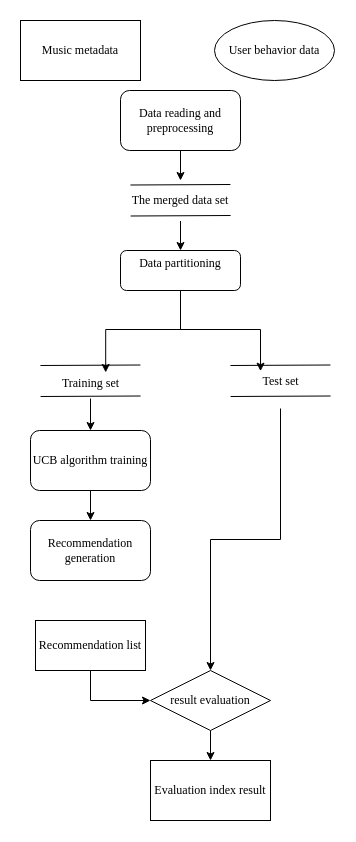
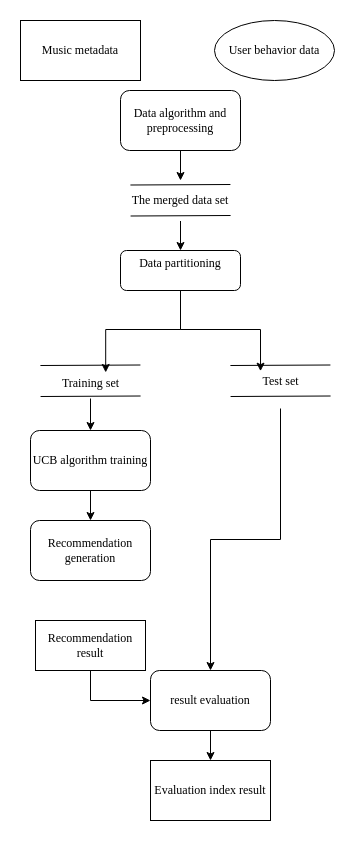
  <mxCell id="0" />
  <mxCell id="1" parent="0" />
  <mxCell id="2" value="&lt;font style=&quot;font-size: 12px;&quot; face=&quot;Times New Roman&quot;&gt;Music metadata&lt;/font&gt;" style="rounded=0;whiteSpace=wrap;html=1;" vertex="1" parent="1"><mxGeometry x="20" y="20" width="120" height="60" as="geometry" /></mxCell>
  <mxCell id="3" value="&lt;font face=&quot;Times New Roman&quot;&gt;User behavior data&lt;/font&gt;" style="ellipse;whiteSpace=wrap;html=1;" vertex="1" parent="1"><mxGeometry x="214" y="20" width="120" height="60" as="geometry" /></mxCell>
  <mxCell id="4" style="edgeStyle=orthogonalEdgeStyle;rounded=0;orthogonalLoop=1;jettySize=auto;html=1;exitX=0.5;exitY=1;exitDx=0;exitDy=0;entryX=0.5;entryY=0;entryDx=0;entryDy=0;" edge="1" parent="1" source="5" target="13"><mxGeometry relative="1" as="geometry" /></mxCell>
- <mxCell id="5" value="&lt;font face=&quot;Times New Roman&quot;&gt;Data reading and preprocessing&lt;/font&gt;" style="rounded=1;whiteSpace=wrap;html=1;" vertex="1" parent="1"><mxGeometry x="120" y="90" width="120" height="60" as="geometry" /></mxCell>
+ <mxCell id="5" value="&lt;font face=&quot;Times New Roman&quot;&gt;Data algorithm and preprocessing&lt;/font&gt;" style="rounded=1;whiteSpace=wrap;html=1;" vertex="1" parent="1"><mxGeometry x="120" y="90" width="120" height="60" as="geometry" /></mxCell>
  <mxCell id="6" value="&lt;div&gt;&lt;font face=&quot;Times New Roman&quot;&gt;Data partitioning&lt;/font&gt;&lt;/div&gt;&lt;div&gt;&lt;br&gt;&lt;/div&gt;" style="rounded=1;whiteSpace=wrap;html=1;" vertex="1" parent="1"><mxGeometry x="120" y="250" width="120" height="40" as="geometry" /></mxCell>
  <mxCell id="7" style="edgeStyle=orthogonalEdgeStyle;rounded=0;orthogonalLoop=1;jettySize=auto;html=1;exitX=0.5;exitY=1;exitDx=0;exitDy=0;entryX=0.5;entryY=0;entryDx=0;entryDy=0;" edge="1" parent="1" source="8" target="9"><mxGeometry relative="1" as="geometry" /></mxCell>
  <mxCell id="8" value="&lt;font face=&quot;Times New Roman&quot;&gt;UCB algorithm training&lt;/font&gt;" style="rounded=1;whiteSpace=wrap;html=1;" vertex="1" parent="1"><mxGeometry x="30" y="430" width="120" height="60" as="geometry" /></mxCell>
  <mxCell id="9" value="&lt;font face=&quot;Times New Roman&quot;&gt;Recommendation generation&lt;/font&gt;" style="rounded=1;whiteSpace=wrap;html=1;" vertex="1" parent="1"><mxGeometry x="30" y="520" width="120" height="60" as="geometry" /></mxCell>
  <mxCell id="10" style="edgeStyle=orthogonalEdgeStyle;rounded=0;orthogonalLoop=1;jettySize=auto;html=1;exitX=0.5;exitY=1;exitDx=0;exitDy=0;entryX=0.5;entryY=0;entryDx=0;entryDy=0;" edge="1" parent="1" source="11" target="25"><mxGeometry relative="1" as="geometry" /></mxCell>
- <mxCell id="11" value="&lt;font face=&quot;Times New Roman&quot;&gt;result evaluation&lt;/font&gt;" style="rhombus;whiteSpace=wrap;html=1;" vertex="1" parent="1"><mxGeometry x="150" y="670" width="120" height="60" as="geometry" /></mxCell>
+ <mxCell id="11" value="&lt;font face=&quot;Times New Roman&quot;&gt;result evaluation&lt;/font&gt;" style="rounded=1;whiteSpace=wrap;html=1;" vertex="1" parent="1"><mxGeometry x="150" y="670" width="120" height="60" as="geometry" /></mxCell>
  <mxCell id="12" style="edgeStyle=orthogonalEdgeStyle;rounded=0;orthogonalLoop=1;jettySize=auto;html=1;exitX=0.5;exitY=1;exitDx=0;exitDy=0;" edge="1" parent="1" source="13" target="6"><mxGeometry relative="1" as="geometry" /></mxCell>
  <mxCell id="13" value="&lt;font face=&quot;Times New Roman&quot;&gt;The merged data set&lt;/font&gt;" style="rounded=0;whiteSpace=wrap;html=1;strokeColor=light-dark(#FFFFFF,#FFFFFF);" vertex="1" parent="1"><mxGeometry x="120" y="180" width="120" height="40" as="geometry" /></mxCell>
  <mxCell id="14" value="" style="shape=link;html=1;rounded=0;width=31;" edge="1" parent="1"><mxGeometry width="100" relative="1" as="geometry"><mxPoint x="130" y="200" as="sourcePoint" /><mxPoint x="230" y="199.5" as="targetPoint" /></mxGeometry></mxCell>
  <mxCell id="15" value="" style="shape=link;html=1;rounded=0;width=31;" edge="1" parent="1"><mxGeometry width="100" relative="1" as="geometry"><mxPoint x="230" y="380.5" as="sourcePoint" /><mxPoint x="330" y="380" as="targetPoint" /></mxGeometry></mxCell>
  <mxCell id="16" style="edgeStyle=orthogonalEdgeStyle;rounded=0;orthogonalLoop=1;jettySize=auto;html=1;entryX=0.5;entryY=0;entryDx=0;entryDy=0;" edge="1" parent="1" source="17" target="11"><mxGeometry relative="1" as="geometry" /></mxCell>
  <mxCell id="17" value="&lt;div&gt;&lt;font face=&quot;Times New Roman&quot;&gt;Test set&lt;/font&gt;&lt;/div&gt;&lt;div&gt;&lt;br&gt;&lt;/div&gt;" style="text;html=1;align=center;verticalAlign=middle;resizable=0;points=[];autosize=1;strokeColor=none;fillColor=none;" vertex="1" parent="1"><mxGeometry x="250" y="368" width="60" height="40" as="geometry" /></mxCell>
  <mxCell id="18" value="" style="shape=link;html=1;rounded=0;width=31;" edge="1" parent="1"><mxGeometry width="100" relative="1" as="geometry"><mxPoint x="40" y="380.5" as="sourcePoint" /><mxPoint x="140" y="380" as="targetPoint" /></mxGeometry></mxCell>
  <mxCell id="19" style="edgeStyle=orthogonalEdgeStyle;rounded=0;orthogonalLoop=1;jettySize=auto;html=1;entryX=0.5;entryY=0;entryDx=0;entryDy=0;" edge="1" parent="1" source="20" target="8"><mxGeometry relative="1" as="geometry" /></mxCell>
  <mxCell id="20" value="&lt;font face=&quot;Times New Roman&quot;&gt;Training set&lt;/font&gt;" style="text;html=1;align=center;verticalAlign=middle;resizable=0;points=[];autosize=1;strokeColor=none;fillColor=none;" vertex="1" parent="1"><mxGeometry x="50" y="368" width="80" height="30" as="geometry" /></mxCell>
  <mxCell id="21" style="edgeStyle=orthogonalEdgeStyle;rounded=0;orthogonalLoop=1;jettySize=auto;html=1;exitX=0.5;exitY=1;exitDx=0;exitDy=0;entryX=0.69;entryY=0.133;entryDx=0;entryDy=0;entryPerimeter=0;" edge="1" parent="1" source="6" target="20"><mxGeometry relative="1" as="geometry" /></mxCell>
  <mxCell id="22" style="edgeStyle=orthogonalEdgeStyle;rounded=0;orthogonalLoop=1;jettySize=auto;html=1;exitX=0.5;exitY=1;exitDx=0;exitDy=0;entryX=0.167;entryY=0.067;entryDx=0;entryDy=0;entryPerimeter=0;" edge="1" parent="1" source="6" target="17"><mxGeometry relative="1" as="geometry" /></mxCell>
  <mxCell id="23" style="edgeStyle=orthogonalEdgeStyle;rounded=0;orthogonalLoop=1;jettySize=auto;html=1;exitX=0.5;exitY=1;exitDx=0;exitDy=0;entryX=0;entryY=0.5;entryDx=0;entryDy=0;" edge="1" parent="1" source="24" target="11"><mxGeometry relative="1" as="geometry" /></mxCell>
- <mxCell id="24" value="&lt;font face=&quot;Times New Roman&quot;&gt;Recommendation list&lt;/font&gt;" style="rounded=0;whiteSpace=wrap;html=1;" vertex="1" parent="1"><mxGeometry x="35" y="620" width="110" height="50" as="geometry" /></mxCell>
+ <mxCell id="24" value="&lt;font face=&quot;Times New Roman&quot;&gt;Recommendation result&lt;/font&gt;" style="rounded=0;whiteSpace=wrap;html=1;" vertex="1" parent="1"><mxGeometry x="35" y="620" width="110" height="50" as="geometry" /></mxCell>
  <mxCell id="25" value="&lt;font face=&quot;Times New Roman&quot;&gt;Evaluation index result&lt;/font&gt;" style="rounded=0;whiteSpace=wrap;html=1;" vertex="1" parent="1"><mxGeometry x="150" y="760" width="120" height="60" as="geometry" /></mxCell>
